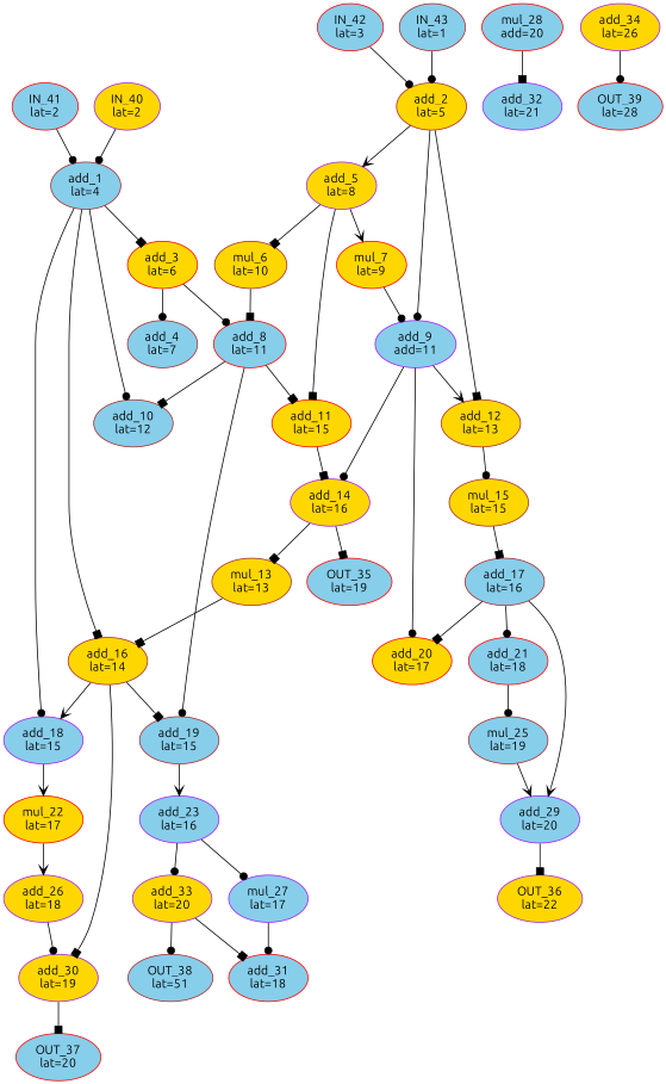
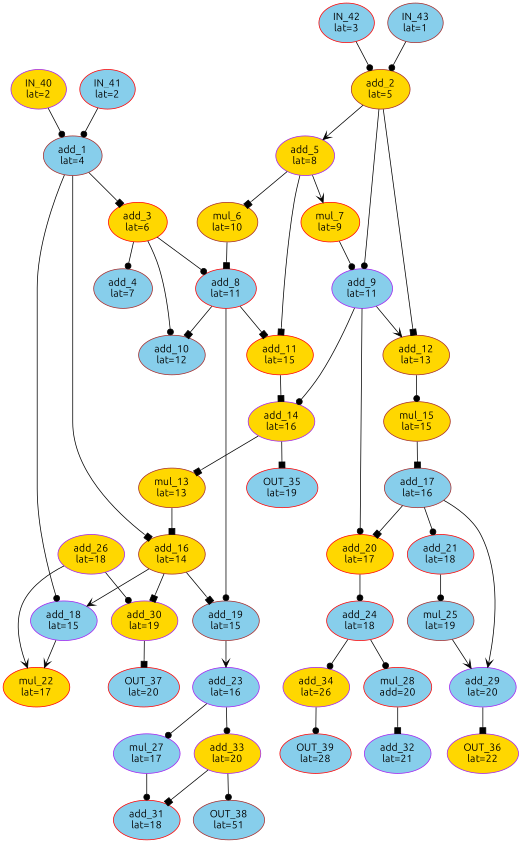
  digraph {
    fontname=Ubuntu
    node [color=red fillcolor=skyblue fontname=Ubuntu style=filled]
    edge [arrowhead=dot fontname=Ubuntu]
    add_1 [color=brown label="\N\nlat=4"]
    add_3 [fillcolor=gold label="\N\nlat=6"]
    add_16 [color=brown fillcolor=gold label="\N\nlat=14"]
    add_18 [color=purple label="\N\nlat=15"]
    add_4 [color=brown label="\N\nlat=7"]
    add_8 [label="\N\nlat=11"]
    add_10 [color=brown label="\N\nlat=12"]
    add_19 [color=brown label="\N\nlat=15"]
    add_30 [color=purple fillcolor=gold label="\N\nlat=19"]
    mul_22 [fillcolor=gold label="\N\nlat=17"]
    IN_40 [color=purple fillcolor=gold label="\N\nlat=2"]
    IN_41 [label="\N\nlat=2"]
    add_2 [color=brown fillcolor=gold label="\N\nlat=5"]
    add_5 [color=purple fillcolor=gold label="\N\nlat=8"]
-   add_9 [color=purple label="\N\nadd=11"]
+   add_9 [color=purple label="\N\nlat=11"]
    add_12 [color=brown fillcolor=gold label="\N\nlat=13"]
    mul_6 [color=brown fillcolor=gold label="\N\nlat=10"]
    mul_7 [fillcolor=gold label="\N\nlat=9"]
    add_11 [fillcolor=gold label="\N\nlat=15"]
    add_14 [color=purple fillcolor=gold label="\N\nlat=16"]
    add_20 [fillcolor=gold label="\N\nlat=17"]
    mul_15 [color=brown fillcolor=gold label="\N\nlat=15"]
    IN_42 [label="\N\nlat=3"]
    IN_43 [color=brown label="\N\nlat=1"]
    add_23 [color=purple label="\N\nlat=16"]
    mul_13 [color=brown fillcolor=gold label="\N\nlat=13"]
    OUT_35 [label="\N\nlat=19"]
+   add_24 [label="\N\nlat=18"]
    add_17 [color=brown label="\N\nlat=16"]
    add_21 [label="\N\nlat=18"]
    add_29 [color=purple label="\N\nlat=20"]
    OUT_37 [label="\N\nlat=20"]
    mul_25 [color=brown label="\N\nlat=19"]
    OUT_36 [color=purple fillcolor=gold label="\N\nlat=22"]
    add_26 [color=purple fillcolor=gold label="\N\nlat=18"]
    mul_27 [color=purple label="\N\nlat=17"]
    add_33 [color=purple fillcolor=gold label="\N\nlat=20"]
    mul_28 [label="\N\nadd=20"]
    add_34 [color=purple fillcolor=gold label="\N\nlat=26"]
    add_31 [label="\N\nlat=18"]
    OUT_38 [color=brown label="\N\nlat=51"]
    add_32 [color=purple label="\N\nlat=21"]
    OUT_39 [label="\N\nlat=28"]
    add_1 -> add_3 [arrowhead=box]
    add_1 -> add_16 [arrowhead=box]
    add_1 -> add_18
    add_3 -> add_4
    add_3 -> add_8
-   add_1 -> add_10
+   add_3 -> add_10
    add_16 -> add_18 [arrowhead=vee]
    add_16 -> add_19 [arrowhead=box]
    add_16 -> add_30 [arrowhead=box]
    add_18 -> mul_22 [arrowhead=vee]
    add_8 -> add_10 [arrowhead=box]
    add_8 -> add_19
    add_8 -> add_11 [arrowhead=box]
    add_19 -> add_23 [arrowhead=vee]
    add_30 -> OUT_37 [arrowhead=box]
-   mul_22 -> add_26 [arrowhead=vee]
+   add_26 -> mul_22 [arrowhead=vee]
    IN_40 -> add_1
    IN_41 -> add_1
    add_2 -> add_5 [arrowhead=vee]
    add_2 -> add_9
    add_2 -> add_12 [arrowhead=box]
    add_5 -> mul_6 [arrowhead=box]
    add_5 -> mul_7 [arrowhead=vee]
    add_5 -> add_11 [arrowhead=box]
    add_9 -> add_12 [arrowhead=vee]
    add_9 -> add_14
    add_9 -> add_20
    add_12 -> mul_15
    mul_6 -> add_8 [arrowhead=box]
    mul_7 -> add_9
    add_11 -> add_14 [arrowhead=box]
    add_14 -> mul_13 [arrowhead=box]
    add_14 -> OUT_35 [arrowhead=box]
+   add_20 -> add_24
    mul_15 -> add_17 [arrowhead=box]
    IN_42 -> add_2
    IN_43 -> add_2
    add_23 -> mul_27
    add_23 -> add_33
    mul_13 -> add_16 [arrowhead=box]
+   add_24 -> mul_28
+   add_24 -> add_34
    add_17 -> add_20 [arrowhead=box]
    add_17 -> add_21
    add_17 -> add_29 [arrowhead=vee]
    add_21 -> mul_25
    add_29 -> OUT_36 [arrowhead=box]
    mul_25 -> add_29 [arrowhead=vee]
    add_26 -> add_30
    mul_27 -> add_31
    add_33 -> add_31 [arrowhead=box]
    add_33 -> OUT_38
    mul_28 -> add_32 [arrowhead=box]
    add_34 -> OUT_39
  }
